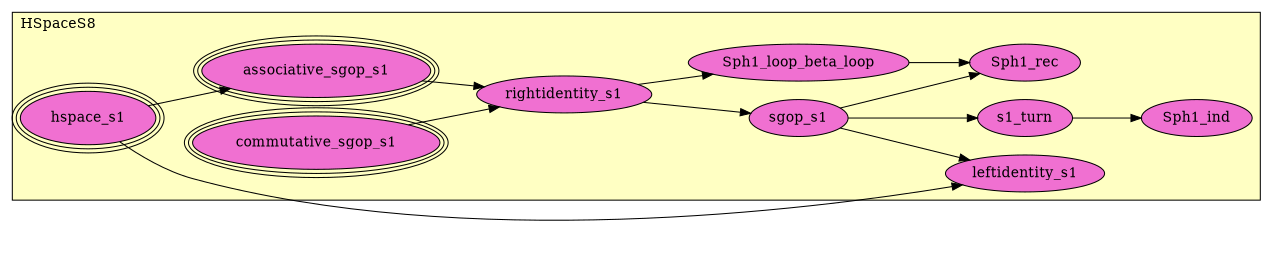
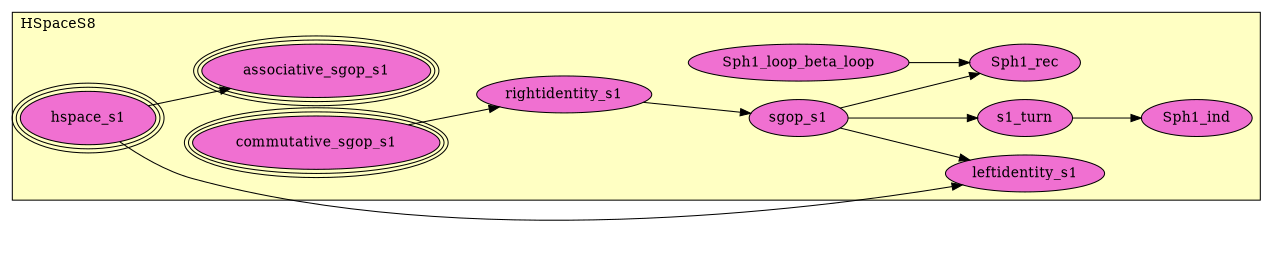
  digraph {
    rankdir=LR
    node [fillcolor="#F070D1" style=filled]
    n1 [label=commutative_sgop_s1 peripheries=3]
    n2 [label=associative_sgop_s1 peripheries=3]
    n3 [label=hspace_s1 peripheries=3]
    n4 [label=rightidentity_s1]
    n5 [label=leftidentity_s1]
    n6 [label=sgop_s1]
    n7 [label=s1_turn]
    n8 [label=Sph1_loop_beta_loop]
    n9 [label=Sph1_rec]
    n10 [label=Sph1_ind]
    subgraph cluster_1 {
      fillcolor="#FFFFC3"
      label=HSpaceS8
      labeljust=l
      style=filled
      n1
      n2
      n3
      n4
      n5
      n6
      n7
      n8
      n9
      n10
    }
    n1 -> n4
-   n2 -> n4
    n3 -> n2
    n3 -> n5
    n4 -> n6
-   n4 -> n8
    n6 -> n5
    n6 -> n7
    n6 -> n9
    n7 -> n10
    n8 -> n9
  }
